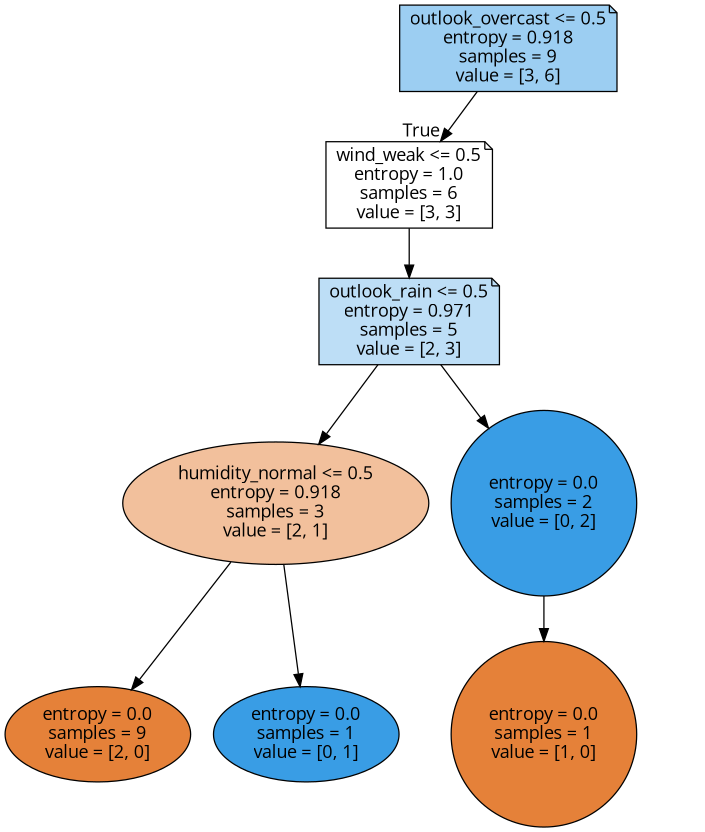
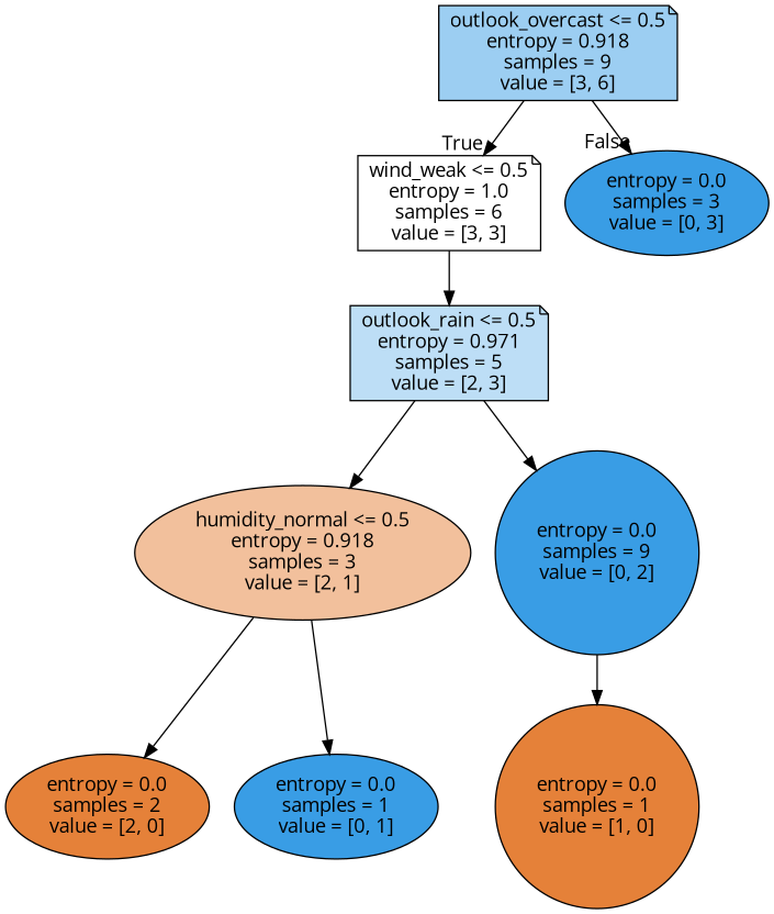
  digraph {
    fontname="Open Sans"
    node [color=black fillcolor="#399de5ff" fontname="Open Sans" shape=ellipse style=filled]
    edge [fontname="Open Sans"]
    n1 [fillcolor="#399de57f" label="outlook_overcast <= 0.5\nentropy = 0.918\nsamples = 9\nvalue = [3, 6]" shape=note]
    n2 [fillcolor="#e5813900" label="wind_weak <= 0.5\nentropy = 1.0\nsamples = 6\nvalue = [3, 3]" shape=note]
+   n3 [label="entropy = 0.0\nsamples = 3\nvalue = [0, 3]"]
    n4 [fillcolor="#399de555" label="outlook_rain <= 0.5\nentropy = 0.971\nsamples = 5\nvalue = [2, 3]" shape=note]
    n5 [fillcolor="#e58139ff" label="entropy = 0.0\nsamples = 1\nvalue = [1, 0]" shape=circle]
    n6 [fillcolor="#e581397f" label="humidity_normal <= 0.5\nentropy = 0.918\nsamples = 3\nvalue = [2, 1]"]
-   n7 [label="entropy = 0.0\nsamples = 2\nvalue = [0, 2]" shape=circle]
-   n8 [fillcolor="#e58139ff" label="entropy = 0.0\nsamples = 9\nvalue = [2, 0]"]
+   n7 [label="entropy = 0.0\nsamples = 9\nvalue = [0, 2]" shape=circle]
+   n8 [fillcolor="#e58139ff" label="entropy = 0.0\nsamples = 2\nvalue = [2, 0]"]
    n9 [label="entropy = 0.0\nsamples = 1\nvalue = [0, 1]"]
    n1 -> n2 [headlabel=True labelangle=45 labeldistance=2.5]
+   n1 -> n3 [headlabel=False labelangle=-45 labeldistance=2.5]
    n2 -> n4
    n4 -> n6
    n4 -> n7
    n6 -> n8
    n6 -> n9
    n7 -> n5
  }
